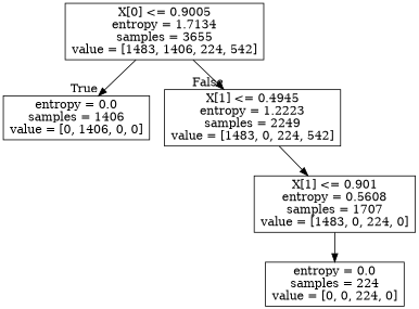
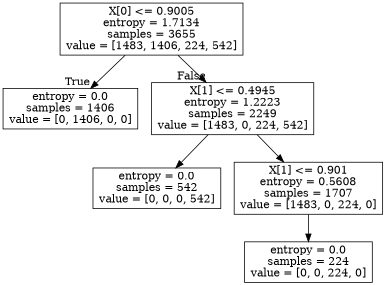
  digraph {
    node [shape=box]
    n1 [label="X[0] <= 0.9005\nentropy = 1.7134\nsamples = 3655\nvalue = [1483, 1406, 224, 542]"]
    n2 [label="entropy = 0.0\nsamples = 1406\nvalue = [0, 1406, 0, 0]"]
    n3 [label="X[1] <= 0.4945\nentropy = 1.2223\nsamples = 2249\nvalue = [1483, 0, 224, 542]"]
+   n4 [label="entropy = 0.0\nsamples = 542\nvalue = [0, 0, 0, 542]"]
    n5 [label="X[1] <= 0.901\nentropy = 0.5608\nsamples = 1707\nvalue = [1483, 0, 224, 0]"]
    n6 [label="entropy = 0.0\nsamples = 224\nvalue = [0, 0, 224, 0]"]
    n1 -> n2 [headlabel=True labelangle=45 labeldistance=2.5]
    n1 -> n3 [headlabel=False labelangle=-45 labeldistance=2.5]
+   n3 -> n4
    n3 -> n5
    n5 -> n6
  }
